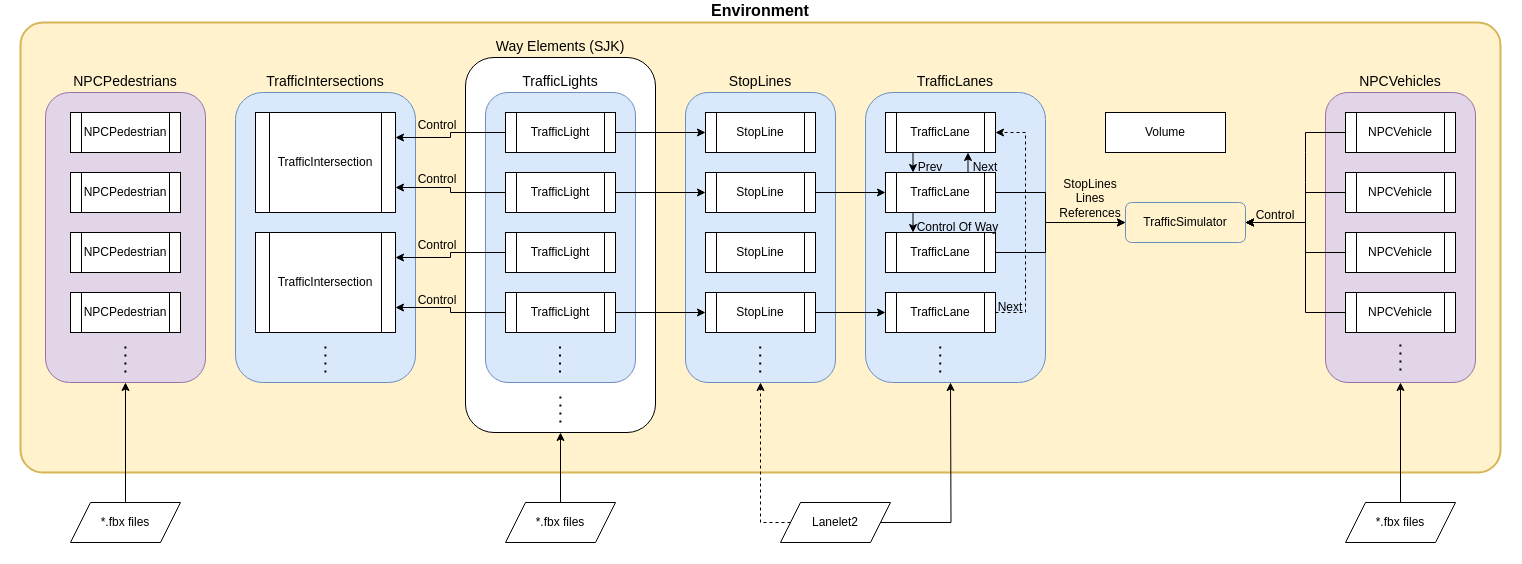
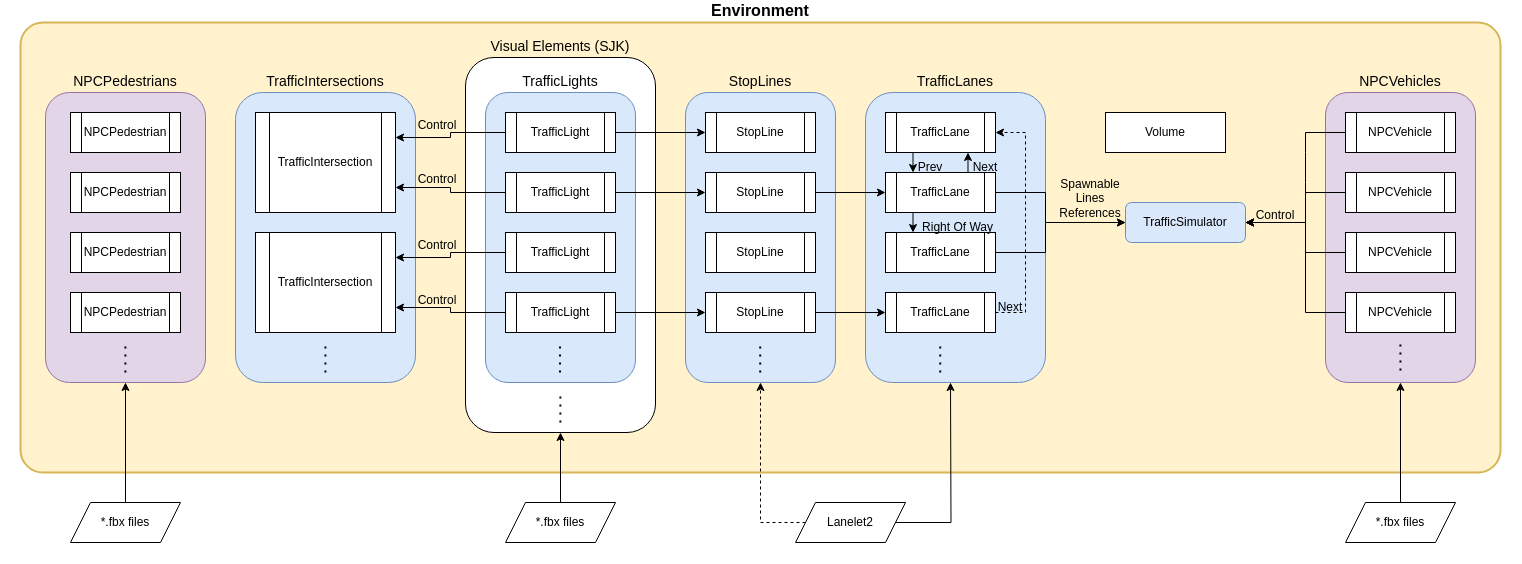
  <mxCell id="0" />
  <mxCell id="1" parent="0" />
  <mxCell id="2" value="&lt;div style=&quot;font-size: 16px;&quot;&gt;Environment&lt;/div&gt;" style="rounded=1;whiteSpace=wrap;html=1;labelPosition=center;verticalLabelPosition=top;align=center;verticalAlign=bottom;labelBackgroundColor=none;labelBorderColor=none;horizontal=1;fontStyle=1;fontSize=16;glass=0;arcSize=5;strokeWidth=2;strokeColor=#d6b656;fillColor=#fff2cc;gradientColor=none;" parent="1" vertex="1"><mxGeometry x="20" y="20" width="1480" height="450" as="geometry" /></mxCell>
  <mxCell id="3" value="NPCPedestrians" style="rounded=1;whiteSpace=wrap;html=1;labelPosition=center;verticalLabelPosition=top;align=center;verticalAlign=bottom;fontSize=14;fillColor=#e1d5e7;strokeColor=#9673a6;" parent="1" vertex="1"><mxGeometry x="45" y="90" width="160" height="290" as="geometry" /></mxCell>
- <mxCell id="4" value="Way Elements (SJK)" style="rounded=1;whiteSpace=wrap;html=1;labelPosition=center;verticalLabelPosition=top;align=center;verticalAlign=bottom;fontSize=14;" parent="1" vertex="1"><mxGeometry x="465" y="55" width="190" height="375" as="geometry" /></mxCell>
+ <mxCell id="4" value="Visual Elements (SJK)" style="rounded=1;whiteSpace=wrap;html=1;labelPosition=center;verticalLabelPosition=top;align=center;verticalAlign=bottom;fontSize=14;" parent="1" vertex="1"><mxGeometry x="465" y="55" width="190" height="375" as="geometry" /></mxCell>
  <mxCell id="5" value="StopLines" style="rounded=1;whiteSpace=wrap;html=1;labelPosition=center;verticalLabelPosition=top;align=center;verticalAlign=bottom;connectable=1;fillColor=#dae8fc;strokeColor=#6c8ebf;fontSize=14;" parent="1" vertex="1"><mxGeometry x="685" y="90" width="150" height="290" as="geometry" /></mxCell>
  <mxCell id="6" value="&lt;div style=&quot;font-size: 14px;&quot;&gt;TrafficLanes&lt;/div&gt;" style="rounded=1;whiteSpace=wrap;html=1;labelPosition=center;verticalLabelPosition=top;align=center;verticalAlign=bottom;connectable=0;fillColor=#dae8fc;strokeColor=#6c8ebf;fontSize=14;" parent="1" vertex="1"><mxGeometry x="865" y="90" width="180" height="290" as="geometry" /></mxCell>
  <mxCell id="7" value="&lt;div style=&quot;font-size: 14px;&quot;&gt;TrafficIntersections&lt;/div&gt;" style="rounded=1;whiteSpace=wrap;html=1;labelPosition=center;verticalLabelPosition=top;align=center;verticalAlign=bottom;fillColor=#dae8fc;strokeColor=#6c8ebf;fontSize=14;" parent="1" vertex="1"><mxGeometry x="235" y="90" width="180" height="290" as="geometry" /></mxCell>
  <mxCell id="8" value="TrafficLights" style="rounded=1;whiteSpace=wrap;html=1;labelPosition=center;verticalLabelPosition=top;align=center;verticalAlign=bottom;fillColor=#dae8fc;strokeColor=#6c8ebf;fontSize=14;" parent="1" vertex="1"><mxGeometry x="485" y="90" width="150" height="290" as="geometry" /></mxCell>
- <mxCell id="9" value="&lt;div&gt;TrafficSimulator&lt;/div&gt;" style="rounded=1;whiteSpace=wrap;html=1;fillColor=#fff2cc;strokeColor=#6c8ebf;" parent="1" vertex="1"><mxGeometry x="1125" y="200" width="120" height="40" as="geometry" /></mxCell>
+ <mxCell id="9" value="&lt;div&gt;TrafficSimulator&lt;/div&gt;" style="rounded=1;whiteSpace=wrap;html=1;fillColor=#dae8fc;strokeColor=#6c8ebf;" parent="1" vertex="1"><mxGeometry x="1125" y="200" width="120" height="40" as="geometry" /></mxCell>
  <mxCell id="10" value="NPCVehicles" style="rounded=1;whiteSpace=wrap;html=1;labelPosition=center;verticalLabelPosition=top;align=center;verticalAlign=bottom;fontSize=14;fillColor=#e1d5e7;strokeColor=#9673a6;" parent="1" vertex="1"><mxGeometry x="1325" y="90" width="150" height="290" as="geometry" /></mxCell>
  <mxCell id="11" value="&lt;div&gt;Volume&lt;/div&gt;" style="rounded=0;whiteSpace=wrap;html=1;" parent="1" vertex="1"><mxGeometry x="1105" y="110" width="120" height="40" as="geometry" /></mxCell>
  <mxCell id="12" value="" style="edgeStyle=orthogonalEdgeStyle;rounded=0;orthogonalLoop=1;jettySize=auto;html=1;entryX=0;entryY=0.5;entryDx=0;entryDy=0;" parent="1" source="13" target="19" edge="1"><mxGeometry relative="1" as="geometry" /></mxCell>
  <mxCell id="13" value="StopLine" style="shape=process;whiteSpace=wrap;html=1;backgroundOutline=1;" parent="1" vertex="1"><mxGeometry x="705" y="170" width="110" height="40" as="geometry" /></mxCell>
  <mxCell id="14" value="" style="edgeStyle=orthogonalEdgeStyle;rounded=0;orthogonalLoop=1;jettySize=auto;html=1;" parent="1" source="15" target="24" edge="1"><mxGeometry relative="1" as="geometry" /></mxCell>
  <mxCell id="15" value="StopLine" style="shape=process;whiteSpace=wrap;html=1;backgroundOutline=1;" parent="1" vertex="1"><mxGeometry x="705" y="290" width="110" height="40" as="geometry" /></mxCell>
  <mxCell id="16" value="TrafficLane" style="shape=process;whiteSpace=wrap;html=1;backgroundOutline=1;" parent="1" vertex="1"><mxGeometry x="885" y="110" width="110" height="40" as="geometry" /></mxCell>
  <mxCell id="17" value="" style="edgeStyle=orthogonalEdgeStyle;rounded=0;orthogonalLoop=1;jettySize=auto;html=1;entryX=0.25;entryY=0;entryDx=0;entryDy=0;exitX=0.25;exitY=1;exitDx=0;exitDy=0;" parent="1" source="19" target="21" edge="1"><mxGeometry relative="1" as="geometry" /></mxCell>
  <mxCell id="18" value="" style="edgeStyle=orthogonalEdgeStyle;rounded=0;orthogonalLoop=1;jettySize=auto;html=1;" parent="1" source="19" target="9" edge="1"><mxGeometry relative="1" as="geometry"><Array as="points"><mxPoint x="1045" y="190" /><mxPoint x="1045" y="220" /></Array></mxGeometry></mxCell>
  <mxCell id="19" value="TrafficLane" style="shape=process;whiteSpace=wrap;html=1;backgroundOutline=1;" parent="1" vertex="1"><mxGeometry x="885" y="170" width="110" height="40" as="geometry" /></mxCell>
  <mxCell id="20" value="" style="edgeStyle=orthogonalEdgeStyle;rounded=0;orthogonalLoop=1;jettySize=auto;html=1;" parent="1" source="21" target="9" edge="1"><mxGeometry relative="1" as="geometry"><Array as="points"><mxPoint x="1045" y="250" /><mxPoint x="1045" y="220" /></Array></mxGeometry></mxCell>
  <mxCell id="21" value="TrafficLane" style="shape=process;whiteSpace=wrap;html=1;backgroundOutline=1;" parent="1" vertex="1"><mxGeometry x="885" y="230" width="110" height="40" as="geometry" /></mxCell>
  <mxCell id="22" value="" style="endArrow=none;dashed=1;html=1;dashPattern=1 3;strokeWidth=2;rounded=0;" parent="1" edge="1"><mxGeometry width="50" height="50" relative="1" as="geometry"><mxPoint x="939.71" y="370" as="sourcePoint" /><mxPoint x="939.71" y="340" as="targetPoint" /></mxGeometry></mxCell>
  <mxCell id="23" value="" style="edgeStyle=orthogonalEdgeStyle;rounded=0;orthogonalLoop=1;jettySize=auto;html=1;entryX=1;entryY=0.5;entryDx=0;entryDy=0;dashed=1;strokeWidth=1;" parent="1" source="24" target="16" edge="1"><mxGeometry relative="1" as="geometry"><mxPoint x="1130" y="330" as="targetPoint" /><Array as="points"><mxPoint x="1025" y="310" /><mxPoint x="1025" y="130" /></Array></mxGeometry></mxCell>
  <mxCell id="24" value="TrafficLane" style="shape=process;whiteSpace=wrap;html=1;backgroundOutline=1;" parent="1" vertex="1"><mxGeometry x="885" y="290" width="110" height="40" as="geometry" /></mxCell>
  <mxCell id="25" value="" style="edgeStyle=orthogonalEdgeStyle;rounded=0;orthogonalLoop=1;jettySize=auto;html=1;entryX=0.25;entryY=0;entryDx=0;entryDy=0;exitX=0.25;exitY=1;exitDx=0;exitDy=0;" parent="1" source="16" target="19" edge="1"><mxGeometry relative="1" as="geometry"><mxPoint x="923" y="230" as="sourcePoint" /><mxPoint x="923" y="260" as="targetPoint" /></mxGeometry></mxCell>
  <mxCell id="26" value="" style="edgeStyle=orthogonalEdgeStyle;rounded=0;orthogonalLoop=1;jettySize=auto;html=1;entryX=0.75;entryY=1;entryDx=0;entryDy=0;exitX=0.75;exitY=0;exitDx=0;exitDy=0;" parent="1" source="19" target="16" edge="1"><mxGeometry relative="1" as="geometry"><mxPoint x="978" y="260" as="sourcePoint" /><mxPoint x="978" y="230" as="targetPoint" /></mxGeometry></mxCell>
- <mxCell id="27" value="Control Of Way" style="text;html=1;strokeColor=none;fillColor=none;align=center;verticalAlign=middle;whiteSpace=wrap;rounded=0;" parent="1" vertex="1"><mxGeometry x="900" y="210" width="115" height="30" as="geometry" /></mxCell>
+ <mxCell id="27" value="Right Of Way" style="text;html=1;strokeColor=none;fillColor=none;align=center;verticalAlign=middle;whiteSpace=wrap;rounded=0;" parent="1" vertex="1"><mxGeometry x="900" y="210" width="115" height="30" as="geometry" /></mxCell>
  <mxCell id="28" value="Next" style="text;html=1;strokeColor=none;fillColor=none;align=center;verticalAlign=middle;whiteSpace=wrap;rounded=0;" parent="1" vertex="1"><mxGeometry x="955" y="150" width="60" height="30" as="geometry" /></mxCell>
  <mxCell id="29" value="Prev" style="text;html=1;strokeColor=none;fillColor=none;align=center;verticalAlign=middle;whiteSpace=wrap;rounded=0;" parent="1" vertex="1"><mxGeometry x="900" y="150" width="60" height="30" as="geometry" /></mxCell>
  <mxCell id="30" value="Next" style="text;html=1;strokeColor=none;fillColor=none;align=center;verticalAlign=middle;whiteSpace=wrap;rounded=0;" parent="1" vertex="1"><mxGeometry x="980" y="290" width="60" height="30" as="geometry" /></mxCell>
  <mxCell id="31" value="StopLine" style="shape=process;whiteSpace=wrap;html=1;backgroundOutline=1;" parent="1" vertex="1"><mxGeometry x="705" y="230" width="110" height="40" as="geometry" /></mxCell>
  <mxCell id="32" value="StopLine" style="shape=process;whiteSpace=wrap;html=1;backgroundOutline=1;" parent="1" vertex="1"><mxGeometry x="705" y="110" width="110" height="40" as="geometry" /></mxCell>
  <mxCell id="33" value="" style="endArrow=none;dashed=1;html=1;dashPattern=1 3;strokeWidth=2;rounded=0;" parent="1" edge="1"><mxGeometry width="50" height="50" relative="1" as="geometry"><mxPoint x="759.71" y="370" as="sourcePoint" /><mxPoint x="759.71" y="340" as="targetPoint" /></mxGeometry></mxCell>
  <mxCell id="34" value="" style="edgeStyle=orthogonalEdgeStyle;rounded=0;orthogonalLoop=1;jettySize=auto;html=1;" parent="1" source="36" target="32" edge="1"><mxGeometry relative="1" as="geometry" /></mxCell>
  <mxCell id="35" value="" style="edgeStyle=orthogonalEdgeStyle;rounded=0;orthogonalLoop=1;jettySize=auto;html=1;entryX=1;entryY=0.25;entryDx=0;entryDy=0;" parent="1" source="36" target="47" edge="1"><mxGeometry relative="1" as="geometry" /></mxCell>
  <mxCell id="36" value="TrafficLight" style="shape=process;whiteSpace=wrap;html=1;backgroundOutline=1;" parent="1" vertex="1"><mxGeometry x="505" y="110" width="110" height="40" as="geometry" /></mxCell>
  <mxCell id="37" value="" style="edgeStyle=orthogonalEdgeStyle;rounded=0;orthogonalLoop=1;jettySize=auto;html=1;" parent="1" source="39" target="13" edge="1"><mxGeometry relative="1" as="geometry" /></mxCell>
  <mxCell id="38" value="" style="edgeStyle=orthogonalEdgeStyle;rounded=0;orthogonalLoop=1;jettySize=auto;html=1;entryX=1;entryY=0.75;entryDx=0;entryDy=0;" parent="1" source="39" target="47" edge="1"><mxGeometry relative="1" as="geometry" /></mxCell>
  <mxCell id="39" value="TrafficLight" style="shape=process;whiteSpace=wrap;html=1;backgroundOutline=1;" parent="1" vertex="1"><mxGeometry x="505" y="170" width="110" height="40" as="geometry" /></mxCell>
  <mxCell id="40" value="" style="edgeStyle=orthogonalEdgeStyle;rounded=0;orthogonalLoop=1;jettySize=auto;html=1;entryX=1;entryY=0.25;entryDx=0;entryDy=0;" parent="1" source="41" target="48" edge="1"><mxGeometry relative="1" as="geometry" /></mxCell>
  <mxCell id="41" value="TrafficLight" style="shape=process;whiteSpace=wrap;html=1;backgroundOutline=1;" parent="1" vertex="1"><mxGeometry x="505" y="230" width="110" height="40" as="geometry" /></mxCell>
  <mxCell id="42" value="" style="edgeStyle=orthogonalEdgeStyle;rounded=0;orthogonalLoop=1;jettySize=auto;html=1;" parent="1" source="44" target="15" edge="1"><mxGeometry relative="1" as="geometry" /></mxCell>
  <mxCell id="43" value="" style="edgeStyle=orthogonalEdgeStyle;rounded=0;orthogonalLoop=1;jettySize=auto;html=1;entryX=1;entryY=0.75;entryDx=0;entryDy=0;" parent="1" source="44" target="48" edge="1"><mxGeometry relative="1" as="geometry" /></mxCell>
  <mxCell id="44" value="TrafficLight" style="shape=process;whiteSpace=wrap;html=1;backgroundOutline=1;" parent="1" vertex="1"><mxGeometry x="505" y="290" width="110" height="40" as="geometry" /></mxCell>
  <mxCell id="45" value="" style="endArrow=none;dashed=1;html=1;dashPattern=1 3;strokeWidth=2;rounded=0;" parent="1" edge="1"><mxGeometry width="50" height="50" relative="1" as="geometry"><mxPoint x="559.5" y="370" as="sourcePoint" /><mxPoint x="559.5" y="340" as="targetPoint" /></mxGeometry></mxCell>
  <mxCell id="46" value="" style="endArrow=none;dashed=1;html=1;dashPattern=1 3;strokeWidth=2;rounded=0;" parent="1" edge="1"><mxGeometry width="50" height="50" relative="1" as="geometry"><mxPoint x="559.88" y="420" as="sourcePoint" /><mxPoint x="559.88" y="390" as="targetPoint" /></mxGeometry></mxCell>
  <mxCell id="47" value="&lt;div&gt;TrafficIntersection&lt;/div&gt;" style="shape=process;whiteSpace=wrap;html=1;backgroundOutline=1;" parent="1" vertex="1"><mxGeometry x="255" y="110" width="140" height="100" as="geometry" /></mxCell>
  <mxCell id="48" value="&lt;div&gt;TrafficIntersection&lt;/div&gt;" style="shape=process;whiteSpace=wrap;html=1;backgroundOutline=1;" parent="1" vertex="1"><mxGeometry x="255" y="230" width="140" height="100" as="geometry" /></mxCell>
  <mxCell id="49" value="" style="endArrow=none;dashed=1;html=1;dashPattern=1 3;strokeWidth=2;rounded=0;" parent="1" edge="1"><mxGeometry width="50" height="50" relative="1" as="geometry"><mxPoint x="324.9" y="370" as="sourcePoint" /><mxPoint x="324.9" y="340" as="targetPoint" /></mxGeometry></mxCell>
  <mxCell id="50" value="NPCPedestrian" style="shape=process;whiteSpace=wrap;html=1;backgroundOutline=1;" parent="1" vertex="1"><mxGeometry x="70" y="110" width="110" height="40" as="geometry" /></mxCell>
  <mxCell id="51" value="NPCPedestrian" style="shape=process;whiteSpace=wrap;html=1;backgroundOutline=1;" parent="1" vertex="1"><mxGeometry x="70" y="170" width="110" height="40" as="geometry" /></mxCell>
  <mxCell id="52" value="NPCPedestrian" style="shape=process;whiteSpace=wrap;html=1;backgroundOutline=1;" parent="1" vertex="1"><mxGeometry x="70" y="230" width="110" height="40" as="geometry" /></mxCell>
  <mxCell id="53" value="NPCPedestrian" style="shape=process;whiteSpace=wrap;html=1;backgroundOutline=1;" parent="1" vertex="1"><mxGeometry x="70" y="290" width="110" height="40" as="geometry" /></mxCell>
  <mxCell id="54" value="" style="endArrow=none;dashed=1;html=1;dashPattern=1 3;strokeWidth=2;rounded=0;" parent="1" edge="1"><mxGeometry width="50" height="50" relative="1" as="geometry"><mxPoint x="124.88" y="370" as="sourcePoint" /><mxPoint x="124.88" y="340" as="targetPoint" /></mxGeometry></mxCell>
  <mxCell id="55" value="" style="edgeStyle=orthogonalEdgeStyle;rounded=0;orthogonalLoop=1;jettySize=auto;html=1;" parent="1" source="57" edge="1"><mxGeometry relative="1" as="geometry"><mxPoint x="950" y="380" as="targetPoint" /></mxGeometry></mxCell>
  <mxCell id="56" value="" style="edgeStyle=orthogonalEdgeStyle;rounded=0;orthogonalLoop=1;jettySize=auto;html=1;entryX=0.5;entryY=1;entryDx=0;entryDy=0;exitX=0;exitY=0.5;exitDx=0;exitDy=0;dashed=1;" parent="1" source="57" target="5" edge="1"><mxGeometry relative="1" as="geometry"><mxPoint x="725" y="570" as="targetPoint" /><Array as="points"><mxPoint x="760" y="520" /></Array></mxGeometry></mxCell>
- <mxCell id="57" value="&lt;div&gt;Lanelet2&lt;/div&gt;" style="shape=parallelogram;perimeter=parallelogramPerimeter;whiteSpace=wrap;html=1;fixedSize=1;" parent="1" vertex="1"><mxGeometry x="780" y="500" width="110" height="40" as="geometry" /></mxCell>
+ <mxCell id="57" value="&lt;div&gt;Lanelet2&lt;/div&gt;" style="shape=parallelogram;perimeter=parallelogramPerimeter;whiteSpace=wrap;html=1;fixedSize=1;" parent="1" vertex="1"><mxGeometry x="795" y="500" width="110" height="40" as="geometry" /></mxCell>
  <mxCell id="58" value="" style="edgeStyle=orthogonalEdgeStyle;rounded=0;orthogonalLoop=1;jettySize=auto;html=1;" parent="1" source="59" target="4" edge="1"><mxGeometry relative="1" as="geometry" /></mxCell>
  <mxCell id="59" value="*.fbx files" style="shape=parallelogram;perimeter=parallelogramPerimeter;whiteSpace=wrap;html=1;fixedSize=1;" parent="1" vertex="1"><mxGeometry x="505" y="500" width="110" height="40" as="geometry" /></mxCell>
- <mxCell id="60" value="StopLines Lines References" style="text;html=1;strokeColor=none;fillColor=none;align=center;verticalAlign=middle;whiteSpace=wrap;rounded=0;" parent="1" vertex="1"><mxGeometry x="1050" y="181" width="80" height="30" as="geometry" /></mxCell>
+ <mxCell id="60" value="Spawnable Lines References" style="text;html=1;strokeColor=none;fillColor=none;align=center;verticalAlign=middle;whiteSpace=wrap;rounded=0;" parent="1" vertex="1"><mxGeometry x="1050" y="181" width="80" height="30" as="geometry" /></mxCell>
  <mxCell id="61" value="NPCVehicle" style="shape=process;whiteSpace=wrap;html=1;backgroundOutline=1;rounded=0;" parent="1" vertex="1"><mxGeometry x="1345" y="110" width="110" height="40" as="geometry" /></mxCell>
  <mxCell id="62" value="NPCVehicle" style="shape=process;whiteSpace=wrap;html=1;backgroundOutline=1;rounded=0;" parent="1" vertex="1"><mxGeometry x="1345" y="170" width="110" height="40" as="geometry" /></mxCell>
  <mxCell id="63" value="NPCVehicle" style="shape=process;whiteSpace=wrap;html=1;backgroundOutline=1;rounded=0;" parent="1" vertex="1"><mxGeometry x="1345" y="230" width="110" height="40" as="geometry" /></mxCell>
  <mxCell id="64" value="" style="endArrow=none;dashed=1;html=1;dashPattern=1 3;strokeWidth=2;rounded=0;" edge="1" parent="1"><mxGeometry width="50" height="50" relative="1" as="geometry"><mxPoint x="1399.95" y="368" as="sourcePoint" /><mxPoint x="1399.89" y="340" as="targetPoint" /></mxGeometry></mxCell>
  <mxCell id="65" value="NPCVehicle" style="shape=process;whiteSpace=wrap;html=1;backgroundOutline=1;rounded=0;" vertex="1" parent="1"><mxGeometry x="1345" y="290" width="110" height="40" as="geometry" /></mxCell>
  <mxCell id="66" value="" style="endArrow=classic;html=1;rounded=0;exitX=0;exitY=0.5;exitDx=0;exitDy=0;entryX=1;entryY=0.5;entryDx=0;entryDy=0;" edge="1" parent="1" source="61" target="9"><mxGeometry width="50" height="50" relative="1" as="geometry"><mxPoint x="865" y="330" as="sourcePoint" /><mxPoint x="915" y="280" as="targetPoint" /><Array as="points"><mxPoint x="1305" y="130" /><mxPoint x="1305" y="150" /><mxPoint x="1305" y="180" /><mxPoint x="1305" y="220" /></Array></mxGeometry></mxCell>
  <mxCell id="67" value="" style="endArrow=classic;html=1;rounded=0;exitX=0;exitY=0.5;exitDx=0;exitDy=0;entryX=1;entryY=0.5;entryDx=0;entryDy=0;" edge="1" parent="1" source="62" target="9"><mxGeometry width="50" height="50" relative="1" as="geometry"><mxPoint x="1085" y="300" as="sourcePoint" /><mxPoint x="1135" y="250" as="targetPoint" /><Array as="points"><mxPoint x="1305" y="190" /><mxPoint x="1305" y="210" /><mxPoint x="1305" y="220" /></Array></mxGeometry></mxCell>
  <mxCell id="68" value="" style="endArrow=classic;html=1;rounded=0;entryX=1;entryY=0.5;entryDx=0;entryDy=0;exitX=0;exitY=0.5;exitDx=0;exitDy=0;" edge="1" parent="1" source="63" target="9"><mxGeometry width="50" height="50" relative="1" as="geometry"><mxPoint x="1085" y="300" as="sourcePoint" /><mxPoint x="1135" y="250" as="targetPoint" /><Array as="points"><mxPoint x="1305" y="250" /><mxPoint x="1305" y="220" /></Array></mxGeometry></mxCell>
  <mxCell id="69" value="" style="endArrow=classic;html=1;rounded=0;entryX=1;entryY=0.5;entryDx=0;entryDy=0;exitX=0;exitY=0.5;exitDx=0;exitDy=0;" edge="1" parent="1" source="65" target="9"><mxGeometry width="50" height="50" relative="1" as="geometry"><mxPoint x="1085" y="300" as="sourcePoint" /><mxPoint x="1135" y="250" as="targetPoint" /><Array as="points"><mxPoint x="1305" y="310" /><mxPoint x="1305" y="220" /></Array></mxGeometry></mxCell>
  <mxCell id="70" value="Control" style="text;html=1;strokeColor=none;fillColor=none;align=center;verticalAlign=middle;whiteSpace=wrap;rounded=0;" vertex="1" parent="1"><mxGeometry x="1235" y="198" width="80" height="30" as="geometry" /></mxCell>
  <mxCell id="71" value="Control" style="text;html=1;strokeColor=none;fillColor=none;align=center;verticalAlign=middle;whiteSpace=wrap;rounded=0;" vertex="1" parent="1"><mxGeometry x="397" y="162" width="80" height="30" as="geometry" /></mxCell>
  <mxCell id="72" value="Control" style="text;html=1;strokeColor=none;fillColor=none;align=center;verticalAlign=middle;whiteSpace=wrap;rounded=0;" vertex="1" parent="1"><mxGeometry x="397" y="108" width="80" height="30" as="geometry" /></mxCell>
  <mxCell id="73" value="Control" style="text;html=1;strokeColor=none;fillColor=none;align=center;verticalAlign=middle;whiteSpace=wrap;rounded=0;" vertex="1" parent="1"><mxGeometry x="397" y="227.5" width="80" height="30" as="geometry" /></mxCell>
  <mxCell id="74" value="Control" style="text;html=1;strokeColor=none;fillColor=none;align=center;verticalAlign=middle;whiteSpace=wrap;rounded=0;" vertex="1" parent="1"><mxGeometry x="397" y="283" width="80" height="30" as="geometry" /></mxCell>
  <mxCell id="75" value="" style="edgeStyle=orthogonalEdgeStyle;rounded=0;orthogonalLoop=1;jettySize=auto;html=1;" edge="1" parent="1" source="76" target="10"><mxGeometry relative="1" as="geometry" /></mxCell>
  <mxCell id="76" value="*.fbx files" style="shape=parallelogram;perimeter=parallelogramPerimeter;whiteSpace=wrap;html=1;fixedSize=1;" vertex="1" parent="1"><mxGeometry x="1345" y="500" width="110" height="40" as="geometry" /></mxCell>
  <mxCell id="77" value="" style="edgeStyle=orthogonalEdgeStyle;rounded=0;orthogonalLoop=1;jettySize=auto;html=1;entryX=0.5;entryY=1;entryDx=0;entryDy=0;" edge="1" parent="1" source="78" target="3"><mxGeometry relative="1" as="geometry" /></mxCell>
  <mxCell id="78" value="*.fbx files" style="shape=parallelogram;perimeter=parallelogramPerimeter;whiteSpace=wrap;html=1;fixedSize=1;" vertex="1" parent="1"><mxGeometry x="70" y="500" width="110" height="40" as="geometry" /></mxCell>
